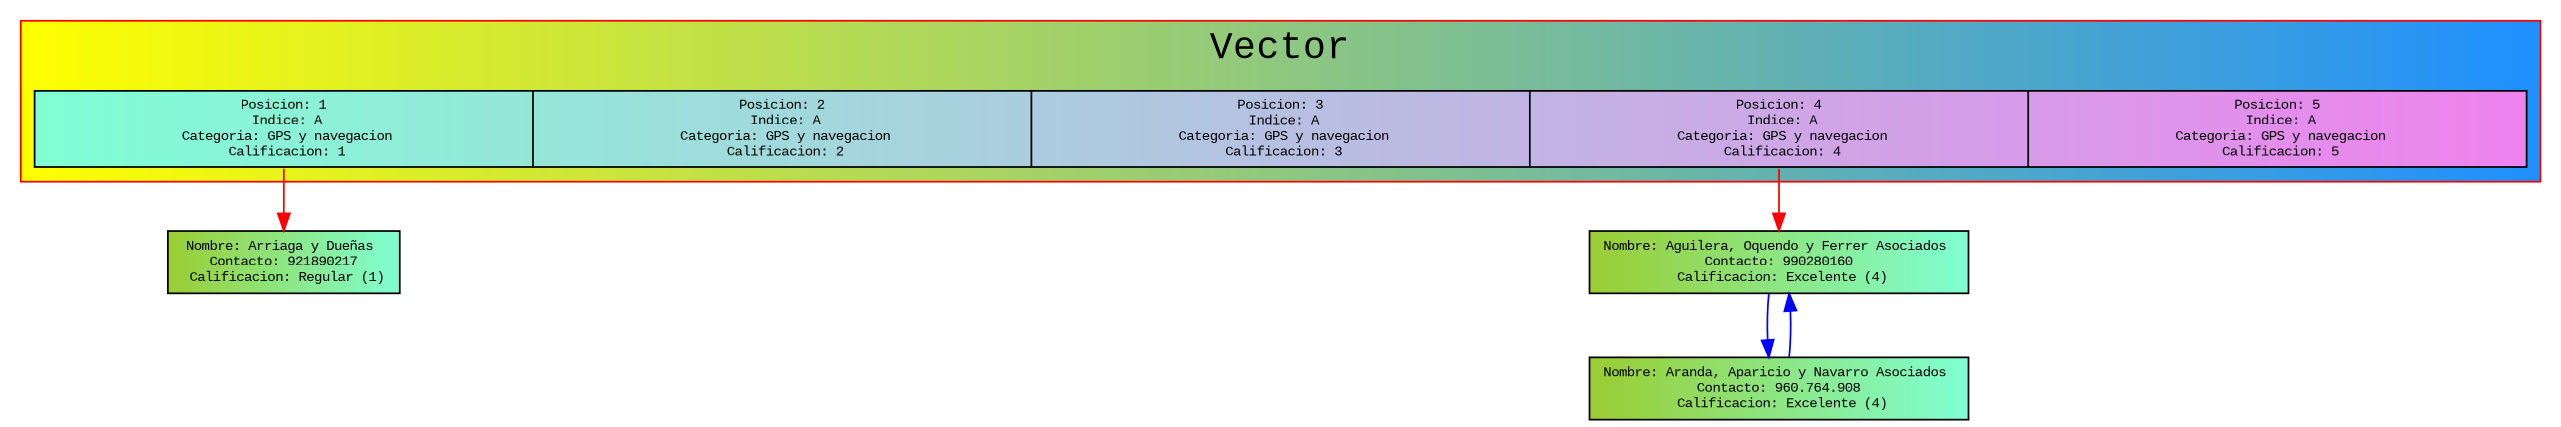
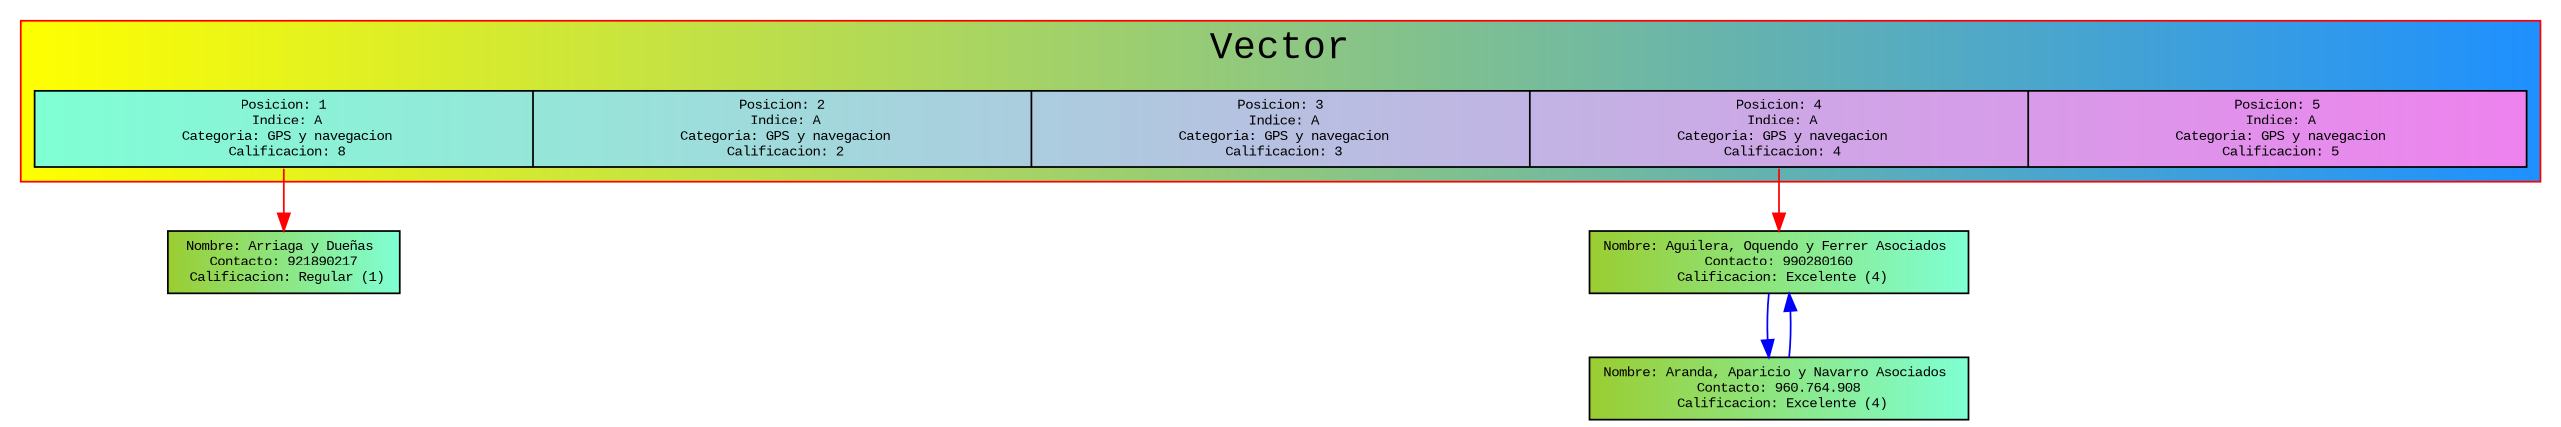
  digraph {
    color=red
    fontname="Liberation Mono"
    fontsize=22
    node [fillcolor="yellowgreen:aquamarine" fontname="Liberation Mono" fontsize=8 shape=record style=filled]
    edge [color=red arrowhead=normal fontname="Liberation Mono"]
-   n1 [fillcolor="aquamarine:violet" label="<0>Posicion: 1\n Indice: A\n Categoria: GPS y navegacion\n Calificacion: 1|<1>Posicion: 2\n Indice: A\n Categoria: GPS y navegacion\n Calificacion: 2|<2>Posicion: 3\n Indice: A\n Categoria: GPS y navegacion\n Calificacion: 3|<3>Posicion: 4\n Indice: A\n Categoria: GPS y navegacion\n Calificacion: 4|<4>Posicion: 5\n Indice: A\n Categoria: GPS y navegacion\n Calificacion: 5" width=20]
+   n1 [fillcolor="aquamarine:violet" label="<0>Posicion: 1\n Indice: A\n Categoria: GPS y navegacion\n Calificacion: 8|<1>Posicion: 2\n Indice: A\n Categoria: GPS y navegacion\n Calificacion: 2|<2>Posicion: 3\n Indice: A\n Categoria: GPS y navegacion\n Calificacion: 3|<3>Posicion: 4\n Indice: A\n Categoria: GPS y navegacion\n Calificacion: 4|<4>Posicion: 5\n Indice: A\n Categoria: GPS y navegacion\n Calificacion: 5" width=20]
    n2 [label="Nombre: Arriaga y Dueñas \n Contacto: 921890217 \n Calificacion: Regular (1)"]
    n3 [label="Nombre: Aguilera, Oquendo y Ferrer Asociados \n Contacto: 990280160 \n Calificacion: Excelente (4)"]
    n4 [label="Nombre: Aranda, Aparicio y Navarro Asociados \n Contacto: 960.764.908 \n Calificacion: Excelente (4)"]
    subgraph cluster_1 {
      bgcolor="yellow:dodgerblue"
      label=Vector
      n1
    }
    n1 -> n2 [tailport=0]
    n1 -> n3 [tailport=3]
    n3 -> n4 [color=blue]
    n4 -> n3 [color=blue]
  }
